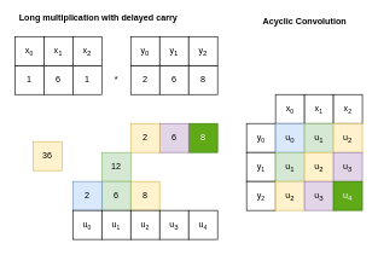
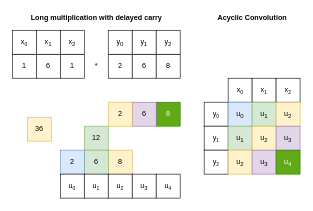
  <mxCell id="0" />
  <mxCell id="1" parent="0" />
  <mxCell id="2" value="8" style="rounded=0;whiteSpace=wrap;html=1;fillColor=#60a917;strokeColor=#2D7600;fontColor=#ffffff;" parent="1" vertex="1"><mxGeometry x="260" y="170" width="40" height="40" as="geometry" /></mxCell>
  <mxCell id="3" value="6" style="rounded=0;whiteSpace=wrap;html=1;fillColor=#e1d5e7;strokeColor=#9673a6;" parent="1" vertex="1"><mxGeometry x="220" y="170" width="40" height="40" as="geometry" /></mxCell>
  <mxCell id="4" value="2" style="rounded=0;whiteSpace=wrap;html=1;fillColor=#fff2cc;strokeColor=#d6b656;" parent="1" vertex="1"><mxGeometry x="180" y="170" width="40" height="40" as="geometry" /></mxCell>
  <mxCell id="5" value="36" style="rounded=0;whiteSpace=wrap;html=1;fillColor=#fff2cc;strokeColor=#d6b656;" parent="1" vertex="1"><mxGeometry x="45" y="195" width="40" height="40" as="geometry" /></mxCell>
  <mxCell id="6" value="12" style="rounded=0;whiteSpace=wrap;html=1;fillColor=#d5e8d4;strokeColor=#82b366;" parent="1" vertex="1"><mxGeometry x="140" y="210" width="40" height="40" as="geometry" /></mxCell>
  <mxCell id="7" value="8" style="rounded=0;whiteSpace=wrap;html=1;fillColor=#fff2cc;strokeColor=#d6b656;" parent="1" vertex="1"><mxGeometry x="180" y="250" width="40" height="40" as="geometry" /></mxCell>
  <mxCell id="8" value="6" style="rounded=0;whiteSpace=wrap;html=1;fillColor=#d5e8d4;strokeColor=#82b366;" parent="1" vertex="1"><mxGeometry x="140" y="250" width="40" height="40" as="geometry" /></mxCell>
  <mxCell id="9" value="2" style="rounded=0;whiteSpace=wrap;html=1;fillColor=#dae8fc;strokeColor=#6c8ebf;" parent="1" vertex="1"><mxGeometry x="100" y="250" width="40" height="40" as="geometry" /></mxCell>
  <mxCell id="10" value="x&lt;span style=&quot;font-size: 10px&quot;&gt;&lt;sub&gt;0&lt;/sub&gt;&lt;/span&gt;" style="rounded=0;whiteSpace=wrap;html=1;" parent="1" vertex="1"><mxGeometry x="380" y="130" width="40" height="40" as="geometry" /></mxCell>
  <mxCell id="11" value="&lt;span&gt;x&lt;/span&gt;&lt;span style=&quot;font-size: 10px&quot;&gt;&lt;sub&gt;1&lt;/sub&gt;&lt;/span&gt;" style="rounded=0;whiteSpace=wrap;html=1;" parent="1" vertex="1"><mxGeometry x="420" y="130" width="40" height="40" as="geometry" /></mxCell>
  <mxCell id="12" value="&lt;span&gt;x&lt;/span&gt;&lt;span style=&quot;font-size: 10px&quot;&gt;&lt;sub&gt;2&lt;/sub&gt;&lt;/span&gt;" style="rounded=0;whiteSpace=wrap;html=1;" parent="1" vertex="1"><mxGeometry x="460" y="130" width="40" height="40" as="geometry" /></mxCell>
  <mxCell id="13" value="y&lt;span style=&quot;font-size: 10px&quot;&gt;&lt;sub&gt;0&lt;/sub&gt;&lt;/span&gt;" style="rounded=0;whiteSpace=wrap;html=1;" parent="1" vertex="1"><mxGeometry x="340" y="170" width="40" height="40" as="geometry" /></mxCell>
  <mxCell id="14" value="&lt;span&gt;y&lt;/span&gt;&lt;span style=&quot;font-size: 10px&quot;&gt;&lt;sub&gt;1&lt;/sub&gt;&lt;/span&gt;" style="rounded=0;whiteSpace=wrap;html=1;" parent="1" vertex="1"><mxGeometry x="340" y="210" width="40" height="40" as="geometry" /></mxCell>
  <mxCell id="15" value="&lt;span&gt;y&lt;/span&gt;&lt;span style=&quot;font-size: 10px&quot;&gt;&lt;sub&gt;2&lt;/sub&gt;&lt;/span&gt;" style="rounded=0;whiteSpace=wrap;html=1;" parent="1" vertex="1"><mxGeometry x="340" y="250" width="40" height="40" as="geometry" /></mxCell>
  <mxCell id="16" value="&lt;span style=&quot;font-size: 12px&quot;&gt;u&lt;/span&gt;&lt;sub&gt;0&lt;/sub&gt;" style="rounded=0;whiteSpace=wrap;html=1;fillColor=#dae8fc;strokeColor=#6c8ebf;" parent="1" vertex="1"><mxGeometry x="380" y="170" width="40" height="40" as="geometry" /></mxCell>
  <mxCell id="17" value="&lt;b&gt;Acyclic Convolution&lt;/b&gt;" style="text;html=1;align=center;verticalAlign=middle;resizable=0;points=[];autosize=1;strokeColor=none;fillColor=none;" parent="1" vertex="1"><mxGeometry x="355" y="20" width="130" height="20" as="geometry" /></mxCell>
  <mxCell id="18" value="&lt;span style=&quot;font-size: 12px&quot;&gt;u&lt;/span&gt;&lt;sub&gt;1&lt;/sub&gt;" style="rounded=0;whiteSpace=wrap;html=1;fillColor=#d5e8d4;strokeColor=#82b366;" parent="1" vertex="1"><mxGeometry x="420" y="170" width="40" height="40" as="geometry" /></mxCell>
  <mxCell id="19" value="&lt;span style=&quot;font-size: 12px&quot;&gt;u&lt;/span&gt;&lt;sub&gt;1&lt;/sub&gt;" style="rounded=0;whiteSpace=wrap;html=1;fillColor=#d5e8d4;strokeColor=#82b366;" parent="1" vertex="1"><mxGeometry x="380" y="210" width="40" height="40" as="geometry" /></mxCell>
  <mxCell id="20" value="&lt;span style=&quot;font-size: 12px&quot;&gt;u&lt;/span&gt;&lt;sub&gt;2&lt;/sub&gt;" style="rounded=0;whiteSpace=wrap;html=1;fillColor=#fff2cc;strokeColor=#d6b656;" parent="1" vertex="1"><mxGeometry x="460" y="170" width="40" height="40" as="geometry" /></mxCell>
  <mxCell id="21" value="&lt;span style=&quot;font-size: 12px&quot;&gt;u&lt;/span&gt;&lt;sub&gt;2&lt;/sub&gt;" style="rounded=0;whiteSpace=wrap;html=1;fillColor=#fff2cc;strokeColor=#d6b656;" parent="1" vertex="1"><mxGeometry x="420" y="210" width="40" height="40" as="geometry" /></mxCell>
  <mxCell id="22" value="&lt;span style=&quot;font-size: 12px&quot;&gt;u&lt;/span&gt;&lt;sub&gt;2&lt;/sub&gt;" style="rounded=0;whiteSpace=wrap;html=1;fillColor=#fff2cc;strokeColor=#d6b656;" parent="1" vertex="1"><mxGeometry x="380" y="250" width="40" height="40" as="geometry" /></mxCell>
  <mxCell id="23" value="&lt;span style=&quot;font-size: 12px&quot;&gt;u&lt;/span&gt;&lt;sub&gt;3&lt;/sub&gt;" style="rounded=0;whiteSpace=wrap;html=1;fillColor=#e1d5e7;strokeColor=#9673a6;" parent="1" vertex="1"><mxGeometry x="460" y="210" width="40" height="40" as="geometry" /></mxCell>
  <mxCell id="24" value="&lt;span style=&quot;font-size: 12px&quot;&gt;u&lt;/span&gt;&lt;sub&gt;3&lt;/sub&gt;" style="rounded=0;whiteSpace=wrap;html=1;fillColor=#e1d5e7;strokeColor=#9673a6;" parent="1" vertex="1"><mxGeometry x="420" y="250" width="40" height="40" as="geometry" /></mxCell>
  <mxCell id="25" value="&lt;span style=&quot;font-size: 12px&quot;&gt;u&lt;/span&gt;&lt;sub&gt;4&lt;/sub&gt;" style="rounded=0;whiteSpace=wrap;html=1;fillColor=#60a917;strokeColor=#2D7600;fontColor=#ffffff;" parent="1" vertex="1"><mxGeometry x="460" y="250" width="40" height="40" as="geometry" /></mxCell>
  <mxCell id="26" value="1" style="rounded=0;whiteSpace=wrap;html=1;" parent="1" vertex="1"><mxGeometry x="20" y="90" width="40" height="40" as="geometry" /></mxCell>
  <mxCell id="27" value="6" style="rounded=0;whiteSpace=wrap;html=1;" parent="1" vertex="1"><mxGeometry x="60" y="90" width="40" height="40" as="geometry" /></mxCell>
  <mxCell id="28" value="1" style="rounded=0;whiteSpace=wrap;html=1;" parent="1" vertex="1"><mxGeometry x="100" y="90" width="40" height="40" as="geometry" /></mxCell>
- <mxCell id="29" value="&lt;b&gt;Long multiplication with delayed carry&lt;/b&gt;" style="text;html=1;align=center;verticalAlign=middle;resizable=0;points=[];autosize=1;strokeColor=none;fillColor=none;" parent="1" vertex="1"><mxGeometry x="20" y="15" width="230" height="20" as="geometry" /></mxCell>
+ <mxCell id="29" value="&lt;b&gt;Long multiplication with delayed carry&lt;/b&gt;" style="text;html=1;align=center;verticalAlign=middle;resizable=0;points=[];autosize=1;strokeColor=none;fillColor=none;" parent="1" vertex="1"><mxGeometry x="45" y="20" width="230" height="20" as="geometry" /></mxCell>
  <mxCell id="30" value="2" style="rounded=0;whiteSpace=wrap;html=1;" parent="1" vertex="1"><mxGeometry x="180" y="90" width="40" height="40" as="geometry" /></mxCell>
  <mxCell id="31" value="6" style="rounded=0;whiteSpace=wrap;html=1;" parent="1" vertex="1"><mxGeometry x="220" y="90" width="40" height="40" as="geometry" /></mxCell>
  <mxCell id="32" value="8" style="rounded=0;whiteSpace=wrap;html=1;" parent="1" vertex="1"><mxGeometry x="260" y="90" width="40" height="40" as="geometry" /></mxCell>
  <mxCell id="33" value="*" style="text;html=1;align=center;verticalAlign=middle;resizable=0;points=[];autosize=1;strokeColor=none;fillColor=none;" parent="1" vertex="1"><mxGeometry x="150" y="100" width="20" height="20" as="geometry" /></mxCell>
  <mxCell id="34" value="x&lt;span style=&quot;font-size: 10px&quot;&gt;&lt;sub&gt;0&lt;/sub&gt;&lt;/span&gt;" style="rounded=0;whiteSpace=wrap;html=1;" vertex="1" parent="1"><mxGeometry x="20" y="50" width="40" height="40" as="geometry" /></mxCell>
  <mxCell id="35" value="x&lt;sub&gt;1&lt;/sub&gt;" style="rounded=0;whiteSpace=wrap;html=1;" vertex="1" parent="1"><mxGeometry x="60" y="50" width="40" height="40" as="geometry" /></mxCell>
  <mxCell id="36" value="x&lt;sub&gt;2&lt;/sub&gt;" style="rounded=0;whiteSpace=wrap;html=1;" vertex="1" parent="1"><mxGeometry x="100" y="50" width="40" height="40" as="geometry" /></mxCell>
  <mxCell id="37" value="y&lt;sub&gt;0&lt;/sub&gt;" style="rounded=0;whiteSpace=wrap;html=1;" vertex="1" parent="1"><mxGeometry x="180" y="50" width="40" height="40" as="geometry" /></mxCell>
  <mxCell id="38" value="y&lt;sub&gt;1&lt;/sub&gt;" style="rounded=0;whiteSpace=wrap;html=1;" vertex="1" parent="1"><mxGeometry x="220" y="50" width="40" height="40" as="geometry" /></mxCell>
  <mxCell id="39" value="y&lt;sub&gt;2&lt;/sub&gt;" style="rounded=0;whiteSpace=wrap;html=1;" vertex="1" parent="1"><mxGeometry x="260" y="50" width="40" height="40" as="geometry" /></mxCell>
  <mxCell id="40" value="u&lt;span style=&quot;font-size: 10px&quot;&gt;&lt;sub&gt;0&lt;/sub&gt;&lt;/span&gt;" style="rounded=0;whiteSpace=wrap;html=1;" vertex="1" parent="1"><mxGeometry x="100" y="290" width="40" height="40" as="geometry" /></mxCell>
  <mxCell id="41" value="u&lt;span style=&quot;font-size: 10px&quot;&gt;&lt;sub&gt;1&lt;/sub&gt;&lt;/span&gt;" style="rounded=0;whiteSpace=wrap;html=1;" vertex="1" parent="1"><mxGeometry x="140" y="290" width="40" height="40" as="geometry" /></mxCell>
  <mxCell id="42" value="u&lt;span style=&quot;font-size: 10px&quot;&gt;&lt;sub&gt;2&lt;/sub&gt;&lt;/span&gt;" style="rounded=0;whiteSpace=wrap;html=1;" vertex="1" parent="1"><mxGeometry x="180" y="290" width="40" height="40" as="geometry" /></mxCell>
  <mxCell id="43" value="u&lt;sub&gt;3&lt;/sub&gt;" style="rounded=0;whiteSpace=wrap;html=1;" vertex="1" parent="1"><mxGeometry x="220" y="290" width="40" height="40" as="geometry" /></mxCell>
  <mxCell id="44" value="u&lt;span style=&quot;font-size: 10px&quot;&gt;&lt;sub&gt;4&lt;/sub&gt;&lt;/span&gt;" style="rounded=0;whiteSpace=wrap;html=1;" vertex="1" parent="1"><mxGeometry x="260" y="290" width="40" height="40" as="geometry" /></mxCell>
